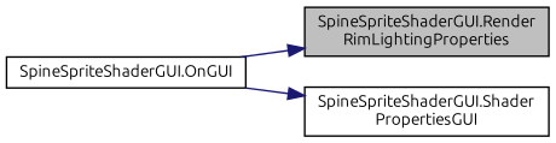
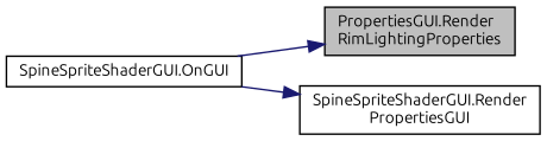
  digraph {
    fontname=Ubuntu
    rankdir=RL
    node [color=black fillcolor=white fontname=Ubuntu fontsize=10 shape=record style=filled]
    edge [color=midnightblue dir=back fontname=Ubuntu fontsize=10 labelfontname=Helvetica labelfontsize=10 style=solid]
-   n1 [fillcolor=grey75 fontcolor=black height=0.2 label="SpineSpriteShaderGUI.Render\lRimLightingProperties" width=0.4]
+   n1 [fillcolor=grey75 fontcolor=black height=0.2 label="PropertiesGUI.Render\lRimLightingProperties" width=0.4]
    n2 [height=0.2 label="SpineSpriteShaderGUI.OnGUI" width=0.4]
-   n3 [height=0.2 label="SpineSpriteShaderGUI.Shader\lPropertiesGUI" width=0.4]
+   n3 [height=0.2 label="SpineSpriteShaderGUI.Render\lPropertiesGUI" width=0.4]
    n1 -> n2
    n3 -> n2
  }
